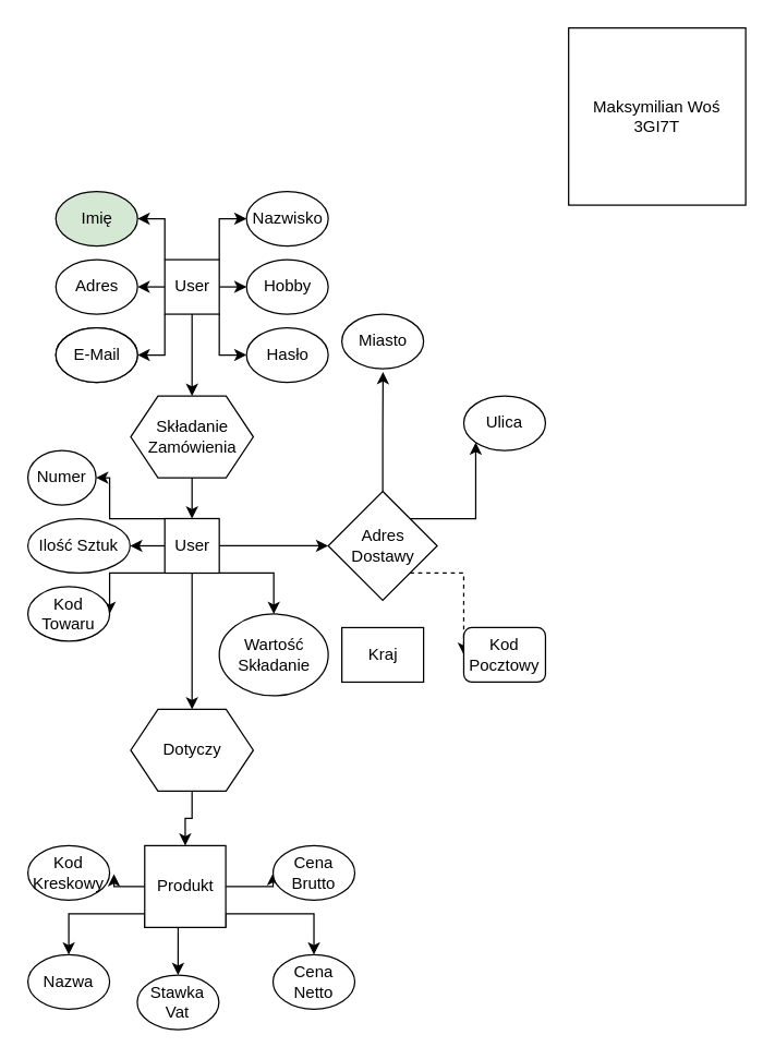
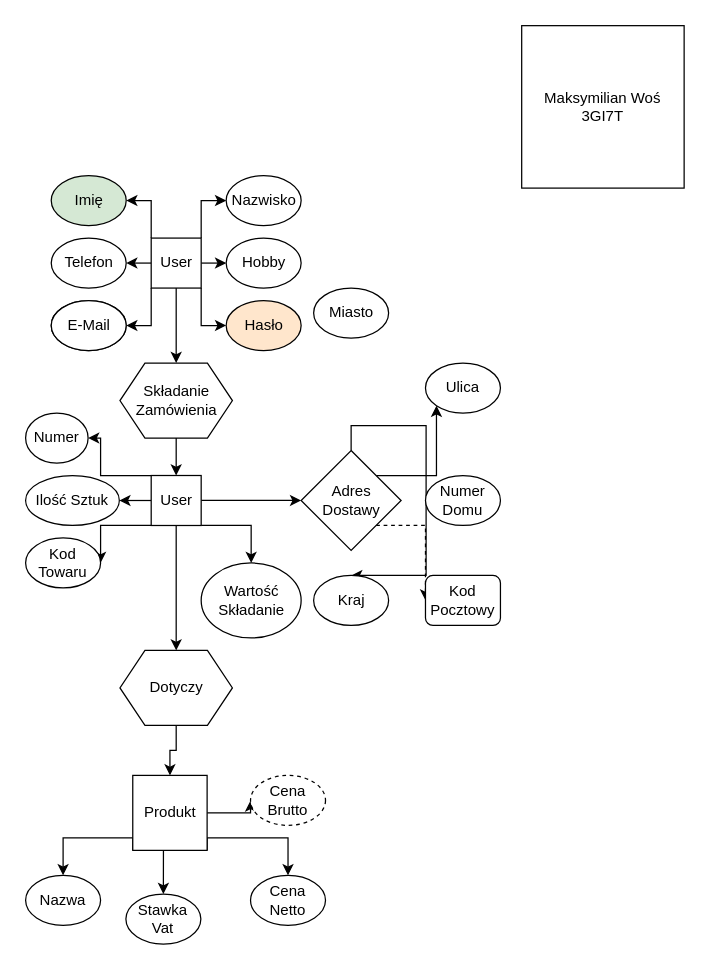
  <mxCell id="0" />
  <mxCell id="1" parent="0" />
  <mxCell id="2" style="edgeStyle=orthogonalEdgeStyle;rounded=0;orthogonalLoop=1;jettySize=auto;html=1;exitX=0;exitY=0;exitDx=0;exitDy=0;entryX=1;entryY=0.5;entryDx=0;entryDy=0;" edge="1" parent="1" source="9" target="10"><mxGeometry relative="1" as="geometry"><Array as="points"><mxPoint x="121" y="160" /></Array></mxGeometry></mxCell>
  <mxCell id="3" style="edgeStyle=orthogonalEdgeStyle;rounded=0;orthogonalLoop=1;jettySize=auto;html=1;exitX=1;exitY=0;exitDx=0;exitDy=0;entryX=0;entryY=0.5;entryDx=0;entryDy=0;" edge="1" parent="1" source="9" target="11"><mxGeometry relative="1" as="geometry"><Array as="points"><mxPoint x="161" y="160" /></Array></mxGeometry></mxCell>
  <mxCell id="4" style="edgeStyle=orthogonalEdgeStyle;rounded=0;orthogonalLoop=1;jettySize=auto;html=1;exitX=0;exitY=0.5;exitDx=0;exitDy=0;entryX=1;entryY=0.5;entryDx=0;entryDy=0;" edge="1" parent="1" source="9" target="15"><mxGeometry relative="1" as="geometry" /></mxCell>
  <mxCell id="5" style="edgeStyle=orthogonalEdgeStyle;rounded=0;orthogonalLoop=1;jettySize=auto;html=1;exitX=1;exitY=0.5;exitDx=0;exitDy=0;entryX=0;entryY=0.5;entryDx=0;entryDy=0;" edge="1" parent="1" source="9" target="14"><mxGeometry relative="1" as="geometry" /></mxCell>
  <mxCell id="6" style="edgeStyle=orthogonalEdgeStyle;rounded=0;orthogonalLoop=1;jettySize=auto;html=1;exitX=0;exitY=1;exitDx=0;exitDy=0;entryX=1;entryY=0.5;entryDx=0;entryDy=0;" edge="1" parent="1" source="9" target="12"><mxGeometry relative="1" as="geometry"><Array as="points"><mxPoint x="120" y="260" /></Array></mxGeometry></mxCell>
  <mxCell id="7" style="edgeStyle=orthogonalEdgeStyle;rounded=0;orthogonalLoop=1;jettySize=auto;html=1;exitX=1;exitY=1;exitDx=0;exitDy=0;entryX=0;entryY=0.5;entryDx=0;entryDy=0;" edge="1" parent="1" source="9" target="13"><mxGeometry relative="1" as="geometry"><Array as="points"><mxPoint x="161" y="260" /></Array></mxGeometry></mxCell>
  <mxCell id="8" style="edgeStyle=orthogonalEdgeStyle;rounded=0;orthogonalLoop=1;jettySize=auto;html=1;exitX=0.5;exitY=1;exitDx=0;exitDy=0;entryX=0.5;entryY=0;entryDx=0;entryDy=0;" edge="1" parent="1" source="9" target="17"><mxGeometry relative="1" as="geometry" /></mxCell>
  <mxCell id="9" value="User" style="rounded=0;whiteSpace=wrap;html=1;" vertex="1" parent="1"><mxGeometry x="120.5" y="190" width="40" height="40" as="geometry" /></mxCell>
  <mxCell id="10" value="Imię" style="ellipse;whiteSpace=wrap;html=1;fillColor=#d5e8d4;" vertex="1" parent="1"><mxGeometry x="40.5" y="140" width="60" height="40" as="geometry" /></mxCell>
  <mxCell id="11" value="Nazwisko&lt;span style=&quot;color: rgba(0 , 0 , 0 , 0) ; font-family: monospace ; font-size: 0px&quot;&gt;%3CmxGraphModel%3E%3Croot%3E%3CmxCell%20id%3D%220%22%2F%3E%3CmxCell%20id%3D%221%22%20parent%3D%220%22%2F%3E%3CmxCell%20id%3D%222%22%20value%3D%22Imi%C4%99%22%20style%3D%22ellipse%3BwhiteSpace%3Dwrap%3Bhtml%3D1%3B%22%20vertex%3D%221%22%20parent%3D%221%22%3E%3CmxGeometry%20x%3D%22190%22%20y%3D%22120%22%20width%3D%22120%22%20height%3D%2280%22%20as%3D%22geometry%22%2F%3E%3C%2FmxCell%3E%3C%2Froot%3E%3C%2FmxGraphModel%3E&lt;/span&gt;" style="ellipse;whiteSpace=wrap;html=1;" vertex="1" parent="1"><mxGeometry x="180.5" y="140" width="60" height="40" as="geometry" /></mxCell>
  <mxCell id="12" value="E-Mail&lt;span style=&quot;color: rgba(0 , 0 , 0 , 0) ; font-family: monospace ; font-size: 0px&quot;&gt;%3CmxGraphModel%3E%3Croot%3E%3CmxCell%20id%3D%220%22%2F%3E%3CmxCell%20id%3D%221%22%20parent%3D%220%22%2F%3E%3CmxCell%20id%3D%222%22%20value%3D%22Nazwisko%26lt%3Bspan%20style%3D%26quot%3Bcolor%3A%20rgba(0%20%2C%200%20%2C%200%20%2C%200)%20%3B%20font-family%3A%20monospace%20%3B%20font-size%3A%200px%26quot%3B%26gt%3B%253CmxGraphModel%253E%253Croot%253E%253CmxCell%2520id%253D%25220%2522%252F%253E%253CmxCell%2520id%253D%25221%2522%2520parent%253D%25220%2522%252F%253E%253CmxCell%2520id%253D%25222%2522%2520value%253D%2522Imi%25C4%2599%2522%2520style%253D%2522ellipse%253BwhiteSpace%253Dwrap%253Bhtml%253D1%253B%2522%2520vertex%253D%25221%2522%2520parent%253D%25221%2522%253E%253CmxGeometry%2520x%253D%2522190%2522%2520y%253D%2522120%2522%2520width%253D%2522120%2522%2520height%253D%252280%2522%2520as%253D%2522geometry%2522%252F%253E%253C%252FmxCell%253E%253C%252Froot%253E%253C%252FmxGraphModel%253E%26lt%3B%2Fspan%26gt%3B%22%20style%3D%22ellipse%3BwhiteSpace%3Dwrap%3Bhtml%3D1%3B%22%20vertex%3D%221%22%20parent%3D%221%22%3E%3CmxGeometry%20x%3D%22190%22%20y%3D%22230%22%20width%3D%22120%22%20height%3D%2280%22%20as%3D%22geometry%22%2F%3E%3C%2FmxCell%3E%3C%2Froot%3E%3C%2FmxGraphModel%3E&lt;/span&gt;" style="ellipse;whiteSpace=wrap;html=1;" vertex="1" parent="1"><mxGeometry x="40.5" y="240" width="60" height="40" as="geometry" /></mxCell>
- <mxCell id="13" value="Hasło" style="ellipse;whiteSpace=wrap;html=1;" vertex="1" parent="1"><mxGeometry x="180.5" y="240" width="60" height="40" as="geometry" /></mxCell>
+ <mxCell id="13" value="Hasło" style="ellipse;whiteSpace=wrap;html=1;fillColor=#ffe6cc;" vertex="1" parent="1"><mxGeometry x="180.5" y="240" width="60" height="40" as="geometry" /></mxCell>
  <mxCell id="14" value="Hobby&lt;span style=&quot;color: rgba(0 , 0 , 0 , 0) ; font-family: monospace ; font-size: 0px&quot;&gt;%3CmxGraphModel%3E%3Croot%3E%3CmxCell%20id%3D%220%22%2F%3E%3CmxCell%20id%3D%221%22%20parent%3D%220%22%2F%3E%3CmxCell%20id%3D%222%22%20value%3D%22Has%C5%82o%22%20style%3D%22ellipse%3BwhiteSpace%3Dwrap%3Bhtml%3D1%3B%22%20vertex%3D%221%22%20parent%3D%221%22%3E%3CmxGeometry%20x%3D%22530%22%20y%3D%22180%22%20width%3D%22120%22%20height%3D%2280%22%20as%3D%22geometry%22%2F%3E%3C%2FmxCell%3E%3C%2Froot%3E%3C%2FmxGraphModel%3E&lt;/span&gt;" style="ellipse;whiteSpace=wrap;html=1;" vertex="1" parent="1"><mxGeometry x="180.5" y="190" width="60" height="40" as="geometry" /></mxCell>
- <mxCell id="15" value="Adres" style="ellipse;whiteSpace=wrap;html=1;" vertex="1" parent="1"><mxGeometry x="40.5" y="190" width="60" height="40" as="geometry" /></mxCell>
+ <mxCell id="15" value="Telefon" style="ellipse;whiteSpace=wrap;html=1;" vertex="1" parent="1"><mxGeometry x="40.5" y="190" width="60" height="40" as="geometry" /></mxCell>
  <mxCell id="16" style="edgeStyle=orthogonalEdgeStyle;rounded=0;orthogonalLoop=1;jettySize=auto;html=1;exitX=0.5;exitY=1;exitDx=0;exitDy=0;entryX=0.5;entryY=0;entryDx=0;entryDy=0;" edge="1" parent="1" source="17" target="24"><mxGeometry relative="1" as="geometry" /></mxCell>
  <mxCell id="17" value="Składanie Zamówienia" style="shape=hexagon;perimeter=hexagonPerimeter2;whiteSpace=wrap;html=1;fixedSize=1;" vertex="1" parent="1"><mxGeometry x="95.5" y="290" width="90" height="60" as="geometry" /></mxCell>
  <mxCell id="18" style="edgeStyle=orthogonalEdgeStyle;rounded=0;orthogonalLoop=1;jettySize=auto;html=1;exitX=1;exitY=0.5;exitDx=0;exitDy=0;entryX=0;entryY=0.5;entryDx=0;entryDy=0;" edge="1" parent="1" source="24" target="28"><mxGeometry relative="1" as="geometry" /></mxCell>
  <mxCell id="19" style="edgeStyle=orthogonalEdgeStyle;rounded=0;orthogonalLoop=1;jettySize=auto;html=1;exitX=1;exitY=1;exitDx=0;exitDy=0;entryX=0.5;entryY=0;entryDx=0;entryDy=0;" edge="1" parent="1" source="24" target="37"><mxGeometry relative="1" as="geometry"><Array as="points"><mxPoint x="200" y="420" /></Array></mxGeometry></mxCell>
  <mxCell id="20" style="edgeStyle=orthogonalEdgeStyle;rounded=0;orthogonalLoop=1;jettySize=auto;html=1;exitX=0;exitY=1;exitDx=0;exitDy=0;entryX=1;entryY=0.5;entryDx=0;entryDy=0;" edge="1" parent="1" source="24" target="35"><mxGeometry relative="1" as="geometry"><Array as="points"><mxPoint x="80" y="420" /></Array></mxGeometry></mxCell>
  <mxCell id="21" style="edgeStyle=orthogonalEdgeStyle;rounded=0;orthogonalLoop=1;jettySize=auto;html=1;exitX=0;exitY=0.5;exitDx=0;exitDy=0;entryX=1;entryY=0.5;entryDx=0;entryDy=0;" edge="1" parent="1" source="24" target="36"><mxGeometry relative="1" as="geometry" /></mxCell>
  <mxCell id="22" style="edgeStyle=orthogonalEdgeStyle;rounded=0;orthogonalLoop=1;jettySize=auto;html=1;exitX=0;exitY=0;exitDx=0;exitDy=0;entryX=1;entryY=0.5;entryDx=0;entryDy=0;" edge="1" parent="1" source="24" target="34"><mxGeometry relative="1" as="geometry"><Array as="points"><mxPoint x="80" y="380" /></Array></mxGeometry></mxCell>
  <mxCell id="23" style="edgeStyle=orthogonalEdgeStyle;rounded=0;orthogonalLoop=1;jettySize=auto;html=1;exitX=0.5;exitY=1;exitDx=0;exitDy=0;entryX=0.5;entryY=0;entryDx=0;entryDy=0;" edge="1" parent="1" source="24" target="39"><mxGeometry relative="1" as="geometry" /></mxCell>
  <mxCell id="24" value="User" style="rounded=0;whiteSpace=wrap;html=1;" vertex="1" parent="1"><mxGeometry x="120.5" y="380" width="40" height="40" as="geometry" /></mxCell>
- <mxCell id="25" style="edgeStyle=orthogonalEdgeStyle;rounded=0;orthogonalLoop=1;jettySize=auto;html=1;exitX=0.5;exitY=0;exitDx=0;exitDy=0;entryX=0.504;entryY=1.061;entryDx=0;entryDy=0;entryPerimeter=0;" edge="1" parent="1" source="28" target="29"><mxGeometry relative="1" as="geometry" /></mxCell>
+ <mxCell id="25" style="edgeStyle=orthogonalEdgeStyle;rounded=0;orthogonalLoop=1;jettySize=auto;html=1;exitX=0.5;exitY=0;exitDx=0;exitDy=0;" edge="1" parent="1" source="28" target="33"><mxGeometry relative="1" as="geometry" /></mxCell>
  <mxCell id="26" style="edgeStyle=orthogonalEdgeStyle;rounded=0;orthogonalLoop=1;jettySize=auto;html=1;exitX=1;exitY=0;exitDx=0;exitDy=0;entryX=0;entryY=1;entryDx=0;entryDy=0;" edge="1" parent="1" source="28" target="31"><mxGeometry relative="1" as="geometry" /></mxCell>
  <mxCell id="27" style="edgeStyle=orthogonalEdgeStyle;rounded=0;orthogonalLoop=1;jettySize=auto;html=1;exitX=1;exitY=1;exitDx=0;exitDy=0;entryX=0;entryY=0.5;entryDx=0;entryDy=0;dashed=1;" edge="1" parent="1" source="28" target="32"><mxGeometry relative="1" as="geometry"><Array as="points"><mxPoint x="340" y="420" /></Array></mxGeometry></mxCell>
  <mxCell id="28" value="Adres Dostawy" style="rhombus;whiteSpace=wrap;html=1;" vertex="1" parent="1"><mxGeometry x="240.5" y="360" width="80" height="80" as="geometry" /></mxCell>
  <mxCell id="29" value="Miasto" style="ellipse;whiteSpace=wrap;html=1;" vertex="1" parent="1"><mxGeometry x="250.5" y="230" width="60" height="40" as="geometry" /></mxCell>
+ <mxCell id="30" value="Numer Domu" style="ellipse;whiteSpace=wrap;html=1;" vertex="1" parent="1"><mxGeometry x="340" y="380" width="60" height="40" as="geometry" /></mxCell>
  <mxCell id="31" value="Ulica" style="ellipse;whiteSpace=wrap;html=1;" vertex="1" parent="1"><mxGeometry x="340" y="290" width="60" height="40" as="geometry" /></mxCell>
  <mxCell id="32" value="Kod Pocztowy" style="whiteSpace=wrap;html=1;rounded=1;" vertex="1" parent="1"><mxGeometry x="340" y="460" width="60" height="40" as="geometry" /></mxCell>
- <mxCell id="33" value="Kraj" style="whiteSpace=wrap;html=1;rounded=0;" vertex="1" parent="1"><mxGeometry x="250.5" y="460" width="60" height="40" as="geometry" /></mxCell>
+ <mxCell id="33" value="Kraj" style="ellipse;whiteSpace=wrap;html=1;" vertex="1" parent="1"><mxGeometry x="250.5" y="460" width="60" height="40" as="geometry" /></mxCell>
  <mxCell id="34" value="Numer" style="ellipse;whiteSpace=wrap;html=1;" vertex="1" parent="1"><mxGeometry x="20" y="330" width="50" height="40" as="geometry" /></mxCell>
  <mxCell id="35" value="Kod Towaru" style="ellipse;whiteSpace=wrap;html=1;" vertex="1" parent="1"><mxGeometry x="20" y="430" width="60" height="40" as="geometry" /></mxCell>
  <mxCell id="36" value="Ilość Sztuk" style="ellipse;whiteSpace=wrap;html=1;" vertex="1" parent="1"><mxGeometry x="20" y="380" width="75" height="40" as="geometry" /></mxCell>
  <mxCell id="37" value="Wartość Składanie" style="ellipse;whiteSpace=wrap;html=1;" vertex="1" parent="1"><mxGeometry x="160.5" y="450" width="80" height="60" as="geometry" /></mxCell>
  <mxCell id="38" style="edgeStyle=orthogonalEdgeStyle;rounded=0;orthogonalLoop=1;jettySize=auto;html=1;exitX=0.5;exitY=1;exitDx=0;exitDy=0;entryX=0.5;entryY=0;entryDx=0;entryDy=0;" edge="1" parent="1" source="39" target="45"><mxGeometry relative="1" as="geometry" /></mxCell>
  <mxCell id="39" value="Dotyczy" style="shape=hexagon;perimeter=hexagonPerimeter2;whiteSpace=wrap;html=1;fixedSize=1;" vertex="1" parent="1"><mxGeometry x="95.5" y="520" width="90" height="60" as="geometry" /></mxCell>
- <mxCell id="40" style="edgeStyle=orthogonalEdgeStyle;rounded=0;orthogonalLoop=1;jettySize=auto;html=1;exitX=0;exitY=0.5;exitDx=0;exitDy=0;entryX=1.053;entryY=0.52;entryDx=0;entryDy=0;entryPerimeter=0;" edge="1" parent="1" source="45" target="48"><mxGeometry relative="1" as="geometry" /></mxCell>
  <mxCell id="41" style="edgeStyle=orthogonalEdgeStyle;rounded=0;orthogonalLoop=1;jettySize=auto;html=1;exitX=0;exitY=1;exitDx=0;exitDy=0;entryX=0.5;entryY=0;entryDx=0;entryDy=0;" edge="1" parent="1" source="45" target="47"><mxGeometry relative="1" as="geometry"><Array as="points"><mxPoint x="50" y="670" /></Array></mxGeometry></mxCell>
  <mxCell id="42" style="edgeStyle=orthogonalEdgeStyle;rounded=0;orthogonalLoop=1;jettySize=auto;html=1;exitX=1;exitY=1;exitDx=0;exitDy=0;entryX=0.5;entryY=0;entryDx=0;entryDy=0;" edge="1" parent="1" source="45" target="49"><mxGeometry relative="1" as="geometry"><Array as="points"><mxPoint x="230" y="670" /></Array></mxGeometry></mxCell>
  <mxCell id="43" style="edgeStyle=orthogonalEdgeStyle;rounded=0;orthogonalLoop=1;jettySize=auto;html=1;exitX=0.5;exitY=1;exitDx=0;exitDy=0;entryX=0.5;entryY=0;entryDx=0;entryDy=0;" edge="1" parent="1" source="45" target="51"><mxGeometry relative="1" as="geometry" /></mxCell>
  <mxCell id="44" style="edgeStyle=orthogonalEdgeStyle;rounded=0;orthogonalLoop=1;jettySize=auto;html=1;exitX=1;exitY=0.5;exitDx=0;exitDy=0;entryX=0;entryY=0.5;entryDx=0;entryDy=0;" edge="1" parent="1" source="45" target="50"><mxGeometry relative="1" as="geometry" /></mxCell>
  <mxCell id="45" value="Produkt" style="rounded=0;whiteSpace=wrap;html=1;" vertex="1" parent="1"><mxGeometry x="105.75" y="620" width="59.5" height="60" as="geometry" /></mxCell>
  <mxCell id="46" value="E-Mail&lt;span style=&quot;color: rgba(0 , 0 , 0 , 0) ; font-family: monospace ; font-size: 0px&quot;&gt;%3CmxGraphModel%3E%3Croot%3E%3CmxCell%20id%3D%220%22%2F%3E%3CmxCell%20id%3D%221%22%20parent%3D%220%22%2F%3E%3CmxCell%20id%3D%222%22%20value%3D%22Nazwisko%26lt%3Bspan%20style%3D%26quot%3Bcolor%3A%20rgba(0%20%2C%200%20%2C%200%20%2C%200)%20%3B%20font-family%3A%20monospace%20%3B%20font-size%3A%200px%26quot%3B%26gt%3B%253CmxGraphModel%253E%253Croot%253E%253CmxCell%2520id%253D%25220%2522%252F%253E%253CmxCell%2520id%253D%25221%2522%2520parent%253D%25220%2522%252F%253E%253CmxCell%2520id%253D%25222%2522%2520value%253D%2522Imi%25C4%2599%2522%2520style%253D%2522ellipse%253BwhiteSpace%253Dwrap%253Bhtml%253D1%253B%2522%2520vertex%253D%25221%2522%2520parent%253D%25221%2522%253E%253CmxGeometry%2520x%253D%2522190%2522%2520y%253D%2522120%2522%2520width%253D%2522120%2522%2520height%253D%252280%2522%2520as%253D%2522geometry%2522%252F%253E%253C%252FmxCell%253E%253C%252Froot%253E%253C%252FmxGraphModel%253E%26lt%3B%2Fspan%26gt%3B%22%20style%3D%22ellipse%3BwhiteSpace%3Dwrap%3Bhtml%3D1%3B%22%20vertex%3D%221%22%20parent%3D%221%22%3E%3CmxGeometry%20x%3D%22190%22%20y%3D%22230%22%20width%3D%22120%22%20height%3D%2280%22%20as%3D%22geometry%22%2F%3E%3C%2FmxCell%3E%3C%2Froot%3E%3C%2FmxGraphModel%3E&lt;/span&gt;" style="ellipse;whiteSpace=wrap;html=1;" vertex="1" parent="1"><mxGeometry x="40.5" y="240" width="60" height="40" as="geometry" /></mxCell>
  <mxCell id="47" value="Nazwa" style="ellipse;whiteSpace=wrap;html=1;" vertex="1" parent="1"><mxGeometry x="20" y="700" width="60" height="40" as="geometry" /></mxCell>
- <mxCell id="48" value="Kod Kreskowy" style="ellipse;whiteSpace=wrap;html=1;" vertex="1" parent="1"><mxGeometry x="20" y="620" width="60" height="40" as="geometry" /></mxCell>
  <mxCell id="49" value="Cena Netto" style="ellipse;whiteSpace=wrap;html=1;" vertex="1" parent="1"><mxGeometry x="200" y="700" width="60" height="40" as="geometry" /></mxCell>
- <mxCell id="50" value="Cena Brutto" style="ellipse;whiteSpace=wrap;html=1;" vertex="1" parent="1"><mxGeometry x="200" y="620" width="60" height="40" as="geometry" /></mxCell>
+ <mxCell id="50" value="Cena Brutto" style="ellipse;whiteSpace=wrap;html=1;dashed=1;" vertex="1" parent="1"><mxGeometry x="200" y="620" width="60" height="40" as="geometry" /></mxCell>
  <mxCell id="51" value="Stawka Vat" style="ellipse;whiteSpace=wrap;html=1;" vertex="1" parent="1"><mxGeometry x="100.25" y="715" width="60" height="40" as="geometry" /></mxCell>
  <mxCell id="52" value="Maksymilian Woś 3GI7T" style="whiteSpace=wrap;html=1;aspect=fixed;" vertex="1" parent="1"><mxGeometry x="417" width="130" height="130" as="geometry" y="20" /></mxCell>
